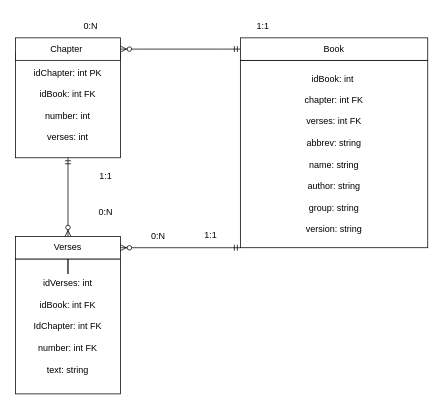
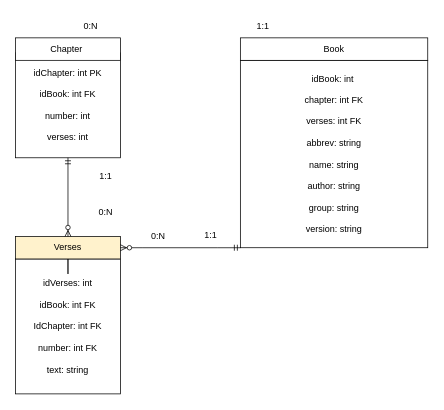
  <mxCell id="0" />
  <mxCell id="1" parent="0" />
  <mxCell id="2" value="idChapter: int PK&lt;br&gt;&lt;br&gt;idBook: int FK&lt;br&gt;&lt;br&gt;number: int&lt;br&gt;&lt;br&gt;verses: int" style="whiteSpace=wrap;html=1;aspect=fixed;" vertex="1" parent="1"><mxGeometry x="20" y="70" width="140" height="140" as="geometry" /></mxCell>
  <mxCell id="3" value="Chapter&lt;span style=&quot;white-space: pre;&quot;&gt; &lt;/span&gt;" style="rounded=0;whiteSpace=wrap;html=1;" vertex="1" parent="1"><mxGeometry x="20" y="50" width="140" height="30" as="geometry" /></mxCell>
  <mxCell id="4" value="idBook: int&amp;nbsp;&lt;br&gt;&lt;br&gt;chapter: int FK&lt;br&gt;&lt;br&gt;verses: int FK&lt;br&gt;&lt;br&gt;abbrev: string&lt;br&gt;&lt;br&gt;name: string&lt;br&gt;&lt;br&gt;author: string&lt;br&gt;&lt;br&gt;group: string&lt;br&gt;&lt;br&gt;version: string" style="whiteSpace=wrap;html=1;aspect=fixed;" vertex="1" parent="1"><mxGeometry x="320" y="80" width="250" height="250" as="geometry" /></mxCell>
  <mxCell id="5" value="Book" style="rounded=0;whiteSpace=wrap;html=1;" vertex="1" parent="1"><mxGeometry x="320" y="50" width="250" height="30" as="geometry" /></mxCell>
  <mxCell id="6" value="idVerses: int&lt;br&gt;&lt;br&gt;idBook: int FK&lt;br&gt;&lt;br&gt;IdChapter: int FK&lt;br&gt;&lt;br&gt;number: int FK&lt;br&gt;&lt;br&gt;text: string" style="rounded=0;whiteSpace=wrap;html=1;" vertex="1" parent="1"><mxGeometry x="20" y="345" width="140" height="180" as="geometry" /></mxCell>
  <mxCell id="7" style="edgeStyle=orthogonalEdgeStyle;rounded=0;orthogonalLoop=1;jettySize=auto;html=1;" edge="1" parent="1" source="8" target="6"><mxGeometry relative="1" as="geometry" /></mxCell>
- <mxCell id="8" value="Verses" style="rounded=0;whiteSpace=wrap;html=1;" vertex="1" parent="1"><mxGeometry x="20" y="315" width="140" height="30" as="geometry" /></mxCell>
+ <mxCell id="8" value="Verses" style="rounded=0;whiteSpace=wrap;html=1;fillColor=#fff2cc;" vertex="1" parent="1"><mxGeometry x="20" y="315" width="140" height="30" as="geometry" /></mxCell>
  <mxCell id="9" value="1:1" style="text;html=1;align=center;verticalAlign=middle;resizable=0;points=[];autosize=1;strokeColor=none;fillColor=none;" vertex="1" parent="1"><mxGeometry x="330" y="20" width="40" height="30" as="geometry" /></mxCell>
  <mxCell id="10" value="0:N" style="text;html=1;align=center;verticalAlign=middle;resizable=0;points=[];autosize=1;strokeColor=none;fillColor=none;" vertex="1" parent="1"><mxGeometry x="100" y="20" width="40" height="30" as="geometry" /></mxCell>
- <mxCell id="11" value="" style="edgeStyle=entityRelationEdgeStyle;fontSize=12;html=1;endArrow=ERzeroToMany;startArrow=ERmandOne;rounded=0;exitX=0;exitY=0.5;exitDx=0;exitDy=0;entryX=1;entryY=0.5;entryDx=0;entryDy=0;" edge="1" parent="1" source="5" target="3"><mxGeometry width="100" height="100" relative="1" as="geometry"><mxPoint x="-90" y="250" as="sourcePoint" /><mxPoint x="10" y="150" as="targetPoint" /></mxGeometry></mxCell>
  <mxCell id="12" value="1:1" style="text;html=1;align=center;verticalAlign=middle;resizable=0;points=[];autosize=1;strokeColor=none;fillColor=none;" vertex="1" parent="1"><mxGeometry x="260" y="298" width="40" height="30" as="geometry" /></mxCell>
  <mxCell id="13" value="0:N" style="text;html=1;align=center;verticalAlign=middle;resizable=0;points=[];autosize=1;strokeColor=none;fillColor=none;" vertex="1" parent="1"><mxGeometry x="190" y="300" width="40" height="30" as="geometry" /></mxCell>
  <mxCell id="14" value="" style="edgeStyle=entityRelationEdgeStyle;fontSize=12;html=1;endArrow=ERzeroToMany;startArrow=ERmandOne;rounded=0;entryX=1;entryY=0.5;entryDx=0;entryDy=0;exitX=0;exitY=1;exitDx=0;exitDy=0;" edge="1" parent="1" source="4" target="8"><mxGeometry width="100" height="100" relative="1" as="geometry"><mxPoint x="250" y="280" as="sourcePoint" /><mxPoint x="350" y="180" as="targetPoint" /></mxGeometry></mxCell>
  <mxCell id="15" value="1:1" style="text;html=1;align=center;verticalAlign=middle;resizable=0;points=[];autosize=1;strokeColor=none;fillColor=none;" vertex="1" parent="1"><mxGeometry x="120" y="220" width="40" height="30" as="geometry" /></mxCell>
  <mxCell id="16" value="0:N" style="text;html=1;align=center;verticalAlign=middle;resizable=0;points=[];autosize=1;strokeColor=none;fillColor=none;" vertex="1" parent="1"><mxGeometry x="120" y="268" width="40" height="30" as="geometry" /></mxCell>
  <mxCell id="17" value="" style="fontSize=12;html=1;endArrow=ERzeroToMany;startArrow=ERmandOne;rounded=0;exitX=0.5;exitY=1;exitDx=0;exitDy=0;entryX=0.5;entryY=0;entryDx=0;entryDy=0;" edge="1" parent="1" source="2" target="8"><mxGeometry width="100" height="100" relative="1" as="geometry"><mxPoint x="-160" y="360" as="sourcePoint" /><mxPoint x="-50" y="400" as="targetPoint" /></mxGeometry></mxCell>
